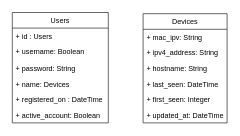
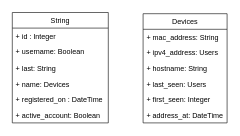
  <mxCell id="0" />
  <mxCell id="1" parent="0" />
- <mxCell id="2" value="Users" style="swimlane;fontStyle=0;childLayout=stackLayout;horizontal=1;startSize=26;fillColor=none;horizontalStack=0;resizeParent=1;resizeParentMax=0;resizeLast=0;collapsible=1;marginBottom=0;" vertex="1" parent="1"><mxGeometry x="20" y="20" width="160" height="184" as="geometry" /></mxCell>
- <mxCell id="3" value="+ id : Users" style="text;strokeColor=none;fillColor=none;align=left;verticalAlign=top;spacingLeft=4;spacingRight=4;overflow=hidden;rotatable=0;points=[[0,0.5],[1,0.5]];portConstraint=eastwest;" vertex="1" parent="2"><mxGeometry y="26" width="160" height="26" as="geometry" /></mxCell>
+ <mxCell id="2" value="String" style="swimlane;fontStyle=0;childLayout=stackLayout;horizontal=1;startSize=26;fillColor=none;horizontalStack=0;resizeParent=1;resizeParentMax=0;resizeLast=0;collapsible=1;marginBottom=0;" vertex="1" parent="1"><mxGeometry x="20" y="20" width="160" height="184" as="geometry" /></mxCell>
+ <mxCell id="3" value="+ id : Integer" style="text;strokeColor=none;fillColor=none;align=left;verticalAlign=top;spacingLeft=4;spacingRight=4;overflow=hidden;rotatable=0;points=[[0,0.5],[1,0.5]];portConstraint=eastwest;" vertex="1" parent="2"><mxGeometry y="26" width="160" height="26" as="geometry" /></mxCell>
  <mxCell id="4" value="+ username: Boolean" style="text;strokeColor=none;fillColor=none;align=left;verticalAlign=top;spacingLeft=4;spacingRight=4;overflow=hidden;rotatable=0;points=[[0,0.5],[1,0.5]];portConstraint=eastwest;" vertex="1" parent="2"><mxGeometry y="52" width="160" height="28" as="geometry" /></mxCell>
- <mxCell id="5" value="+ password: String" style="text;strokeColor=none;fillColor=none;align=left;verticalAlign=top;spacingLeft=4;spacingRight=4;overflow=hidden;rotatable=0;points=[[0,0.5],[1,0.5]];portConstraint=eastwest;" vertex="1" parent="2"><mxGeometry y="80" width="160" height="26" as="geometry" /></mxCell>
+ <mxCell id="5" value="+ last: String" style="text;strokeColor=none;fillColor=none;align=left;verticalAlign=top;spacingLeft=4;spacingRight=4;overflow=hidden;rotatable=0;points=[[0,0.5],[1,0.5]];portConstraint=eastwest;" vertex="1" parent="2"><mxGeometry y="80" width="160" height="26" as="geometry" /></mxCell>
  <mxCell id="6" value="+ name: Devices" style="text;strokeColor=none;fillColor=none;align=left;verticalAlign=top;spacingLeft=4;spacingRight=4;overflow=hidden;rotatable=0;points=[[0,0.5],[1,0.5]];portConstraint=eastwest;" vertex="1" parent="2"><mxGeometry y="106" width="160" height="26" as="geometry" /></mxCell>
  <mxCell id="7" value="+ registered_on : DateTime" style="text;strokeColor=none;fillColor=none;align=left;verticalAlign=top;spacingLeft=4;spacingRight=4;overflow=hidden;rotatable=0;points=[[0,0.5],[1,0.5]];portConstraint=eastwest;" vertex="1" parent="2"><mxGeometry y="132" width="160" height="26" as="geometry" /></mxCell>
  <mxCell id="8" value="+ active_account: Boolean" style="text;strokeColor=none;fillColor=none;align=left;verticalAlign=top;spacingLeft=4;spacingRight=4;overflow=hidden;rotatable=0;points=[[0,0.5],[1,0.5]];portConstraint=eastwest;" vertex="1" parent="2"><mxGeometry y="158" width="160" height="26" as="geometry" /></mxCell>
  <mxCell id="9" value="Devices" style="swimlane;fontStyle=0;childLayout=stackLayout;horizontal=1;startSize=26;fillColor=none;horizontalStack=0;resizeParent=1;resizeParentMax=0;resizeLast=0;collapsible=1;marginBottom=0;" vertex="1" parent="1"><mxGeometry x="238" y="22" width="140" height="182" as="geometry" /></mxCell>
- <mxCell id="10" value="+ mac_ipv: String" style="text;strokeColor=none;fillColor=none;align=left;verticalAlign=top;spacingLeft=4;spacingRight=4;overflow=hidden;rotatable=0;points=[[0,0.5],[1,0.5]];portConstraint=eastwest;" vertex="1" parent="9"><mxGeometry y="26" width="140" height="26" as="geometry" /></mxCell>
- <mxCell id="11" value="+ ipv4_address: String" style="text;strokeColor=none;fillColor=none;align=left;verticalAlign=top;spacingLeft=4;spacingRight=4;overflow=hidden;rotatable=0;points=[[0,0.5],[1,0.5]];portConstraint=eastwest;" vertex="1" parent="9"><mxGeometry y="52" width="140" height="26" as="geometry" /></mxCell>
+ <mxCell id="10" value="+ mac_address: String" style="text;strokeColor=none;fillColor=none;align=left;verticalAlign=top;spacingLeft=4;spacingRight=4;overflow=hidden;rotatable=0;points=[[0,0.5],[1,0.5]];portConstraint=eastwest;" vertex="1" parent="9"><mxGeometry y="26" width="140" height="26" as="geometry" /></mxCell>
+ <mxCell id="11" value="+ ipv4_address: Users" style="text;strokeColor=none;fillColor=none;align=left;verticalAlign=top;spacingLeft=4;spacingRight=4;overflow=hidden;rotatable=0;points=[[0,0.5],[1,0.5]];portConstraint=eastwest;" vertex="1" parent="9"><mxGeometry y="52" width="140" height="26" as="geometry" /></mxCell>
  <mxCell id="12" value="+ hostname: String" style="text;strokeColor=none;fillColor=none;align=left;verticalAlign=top;spacingLeft=4;spacingRight=4;overflow=hidden;rotatable=0;points=[[0,0.5],[1,0.5]];portConstraint=eastwest;" vertex="1" parent="9"><mxGeometry y="78" width="140" height="26" as="geometry" /></mxCell>
- <mxCell id="13" value="+ last_seen: DateTime" style="text;strokeColor=none;fillColor=none;align=left;verticalAlign=top;spacingLeft=4;spacingRight=4;overflow=hidden;rotatable=0;points=[[0,0.5],[1,0.5]];portConstraint=eastwest;" vertex="1" parent="9"><mxGeometry y="104" width="140" height="26" as="geometry" /></mxCell>
+ <mxCell id="13" value="+ last_seen: Users" style="text;strokeColor=none;fillColor=none;align=left;verticalAlign=top;spacingLeft=4;spacingRight=4;overflow=hidden;rotatable=0;points=[[0,0.5],[1,0.5]];portConstraint=eastwest;" vertex="1" parent="9"><mxGeometry y="104" width="140" height="26" as="geometry" /></mxCell>
  <mxCell id="14" value="+ first_seen: Integer" style="text;strokeColor=none;fillColor=none;align=left;verticalAlign=top;spacingLeft=4;spacingRight=4;overflow=hidden;rotatable=0;points=[[0,0.5],[1,0.5]];portConstraint=eastwest;" vertex="1" parent="9"><mxGeometry y="130" width="140" height="26" as="geometry" /></mxCell>
- <mxCell id="15" value="+ updated_at: DateTime" style="text;strokeColor=none;fillColor=none;align=left;verticalAlign=top;spacingLeft=4;spacingRight=4;overflow=hidden;rotatable=0;points=[[0,0.5],[1,0.5]];portConstraint=eastwest;" vertex="1" parent="9"><mxGeometry y="156" width="140" height="26" as="geometry" /></mxCell>
+ <mxCell id="15" value="+ address_at: DateTime" style="text;strokeColor=none;fillColor=none;align=left;verticalAlign=top;spacingLeft=4;spacingRight=4;overflow=hidden;rotatable=0;points=[[0,0.5],[1,0.5]];portConstraint=eastwest;" vertex="1" parent="9"><mxGeometry y="156" width="140" height="26" as="geometry" /></mxCell>
